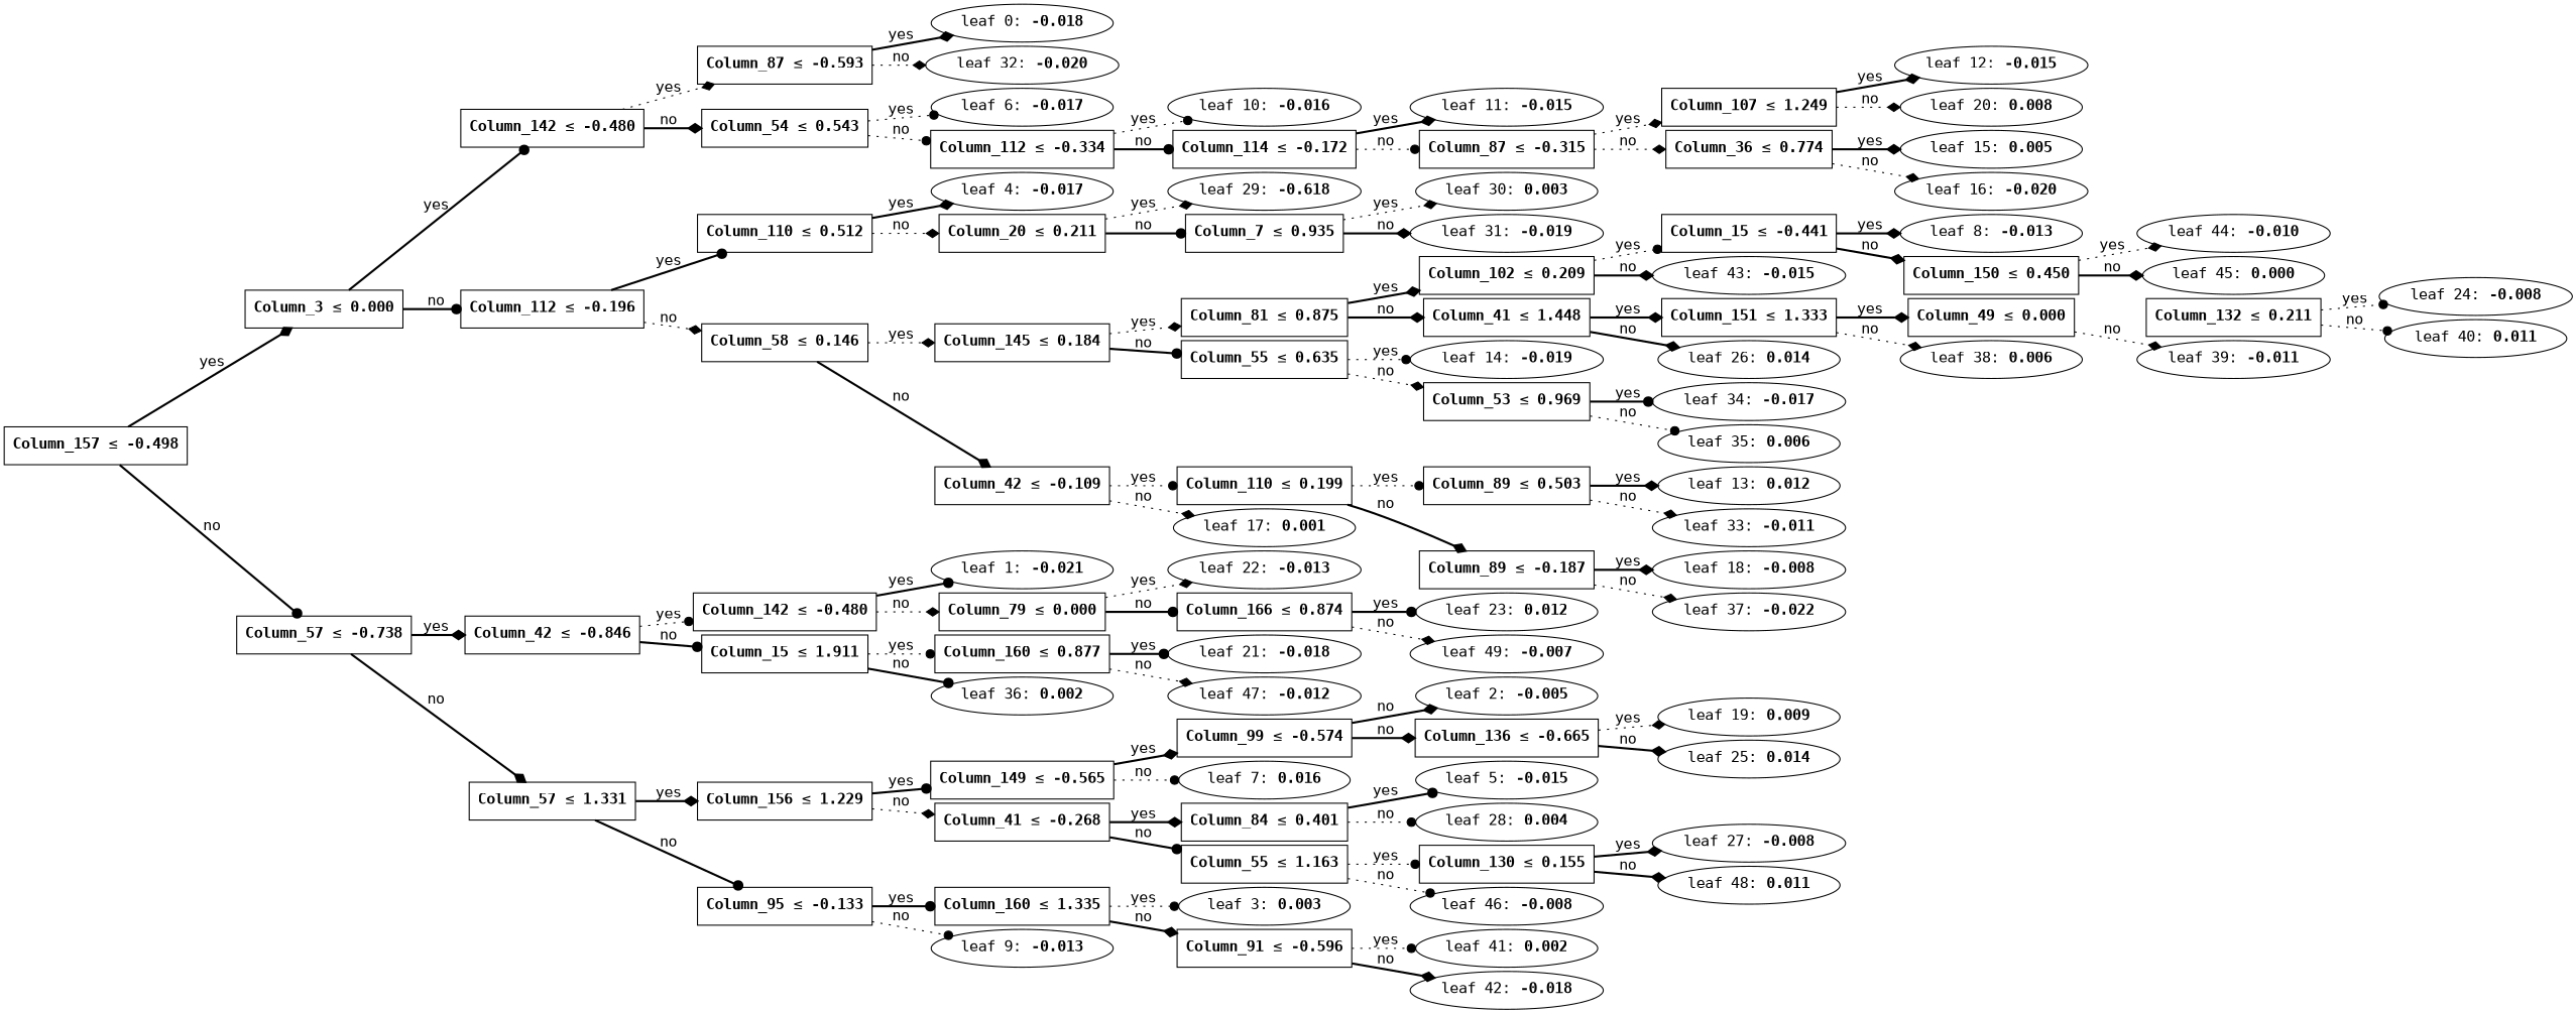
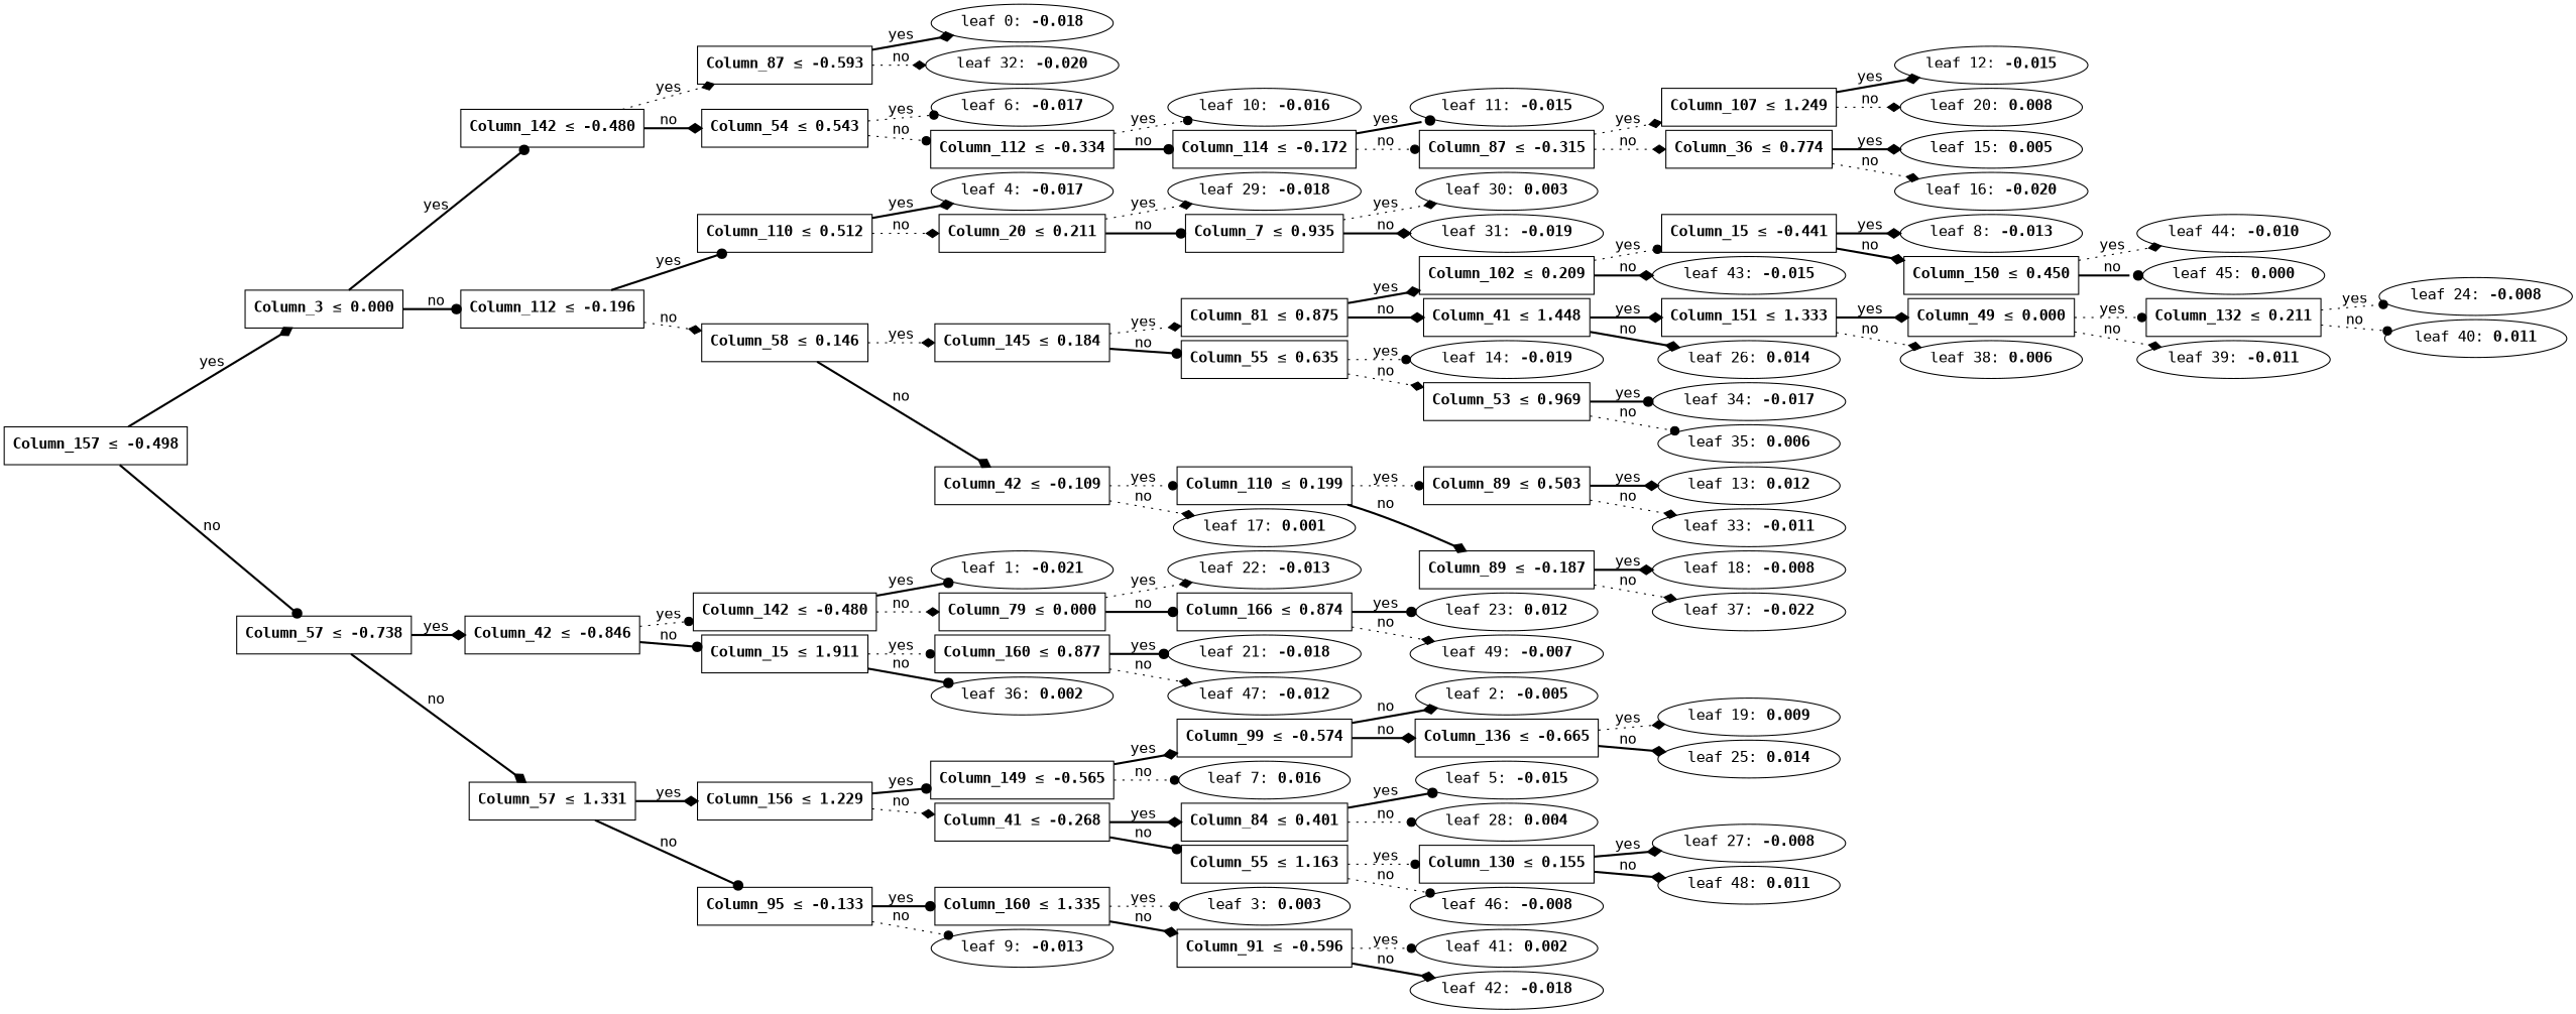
  digraph {
    fontname="DejaVu Sans Mono"
    nodesep=0.05
    rankdir=LR
    ranksep=0.3
    node [fontname="DejaVu Sans Mono"]
    edge [arrowhead=diamond fontname="DejaVu Sans Mono" style=bold]
    n1 [fillcolor=white label=<<B>Column_157</B> &#8804; <B>-0.498</B>> shape=rectangle]
    n2 [fillcolor=white label=<<B>Column_3</B> &#8804; <B>0.000</B>> shape=rectangle]
    n3 [fillcolor=white label=<<B>Column_57</B> &#8804; <B>-0.738</B>> shape=rectangle]
    n4 [fillcolor=white label=<<B>Column_142</B> &#8804; <B>-0.480</B>> shape=rectangle]
    n5 [fillcolor=white label=<<B>Column_112</B> &#8804; <B>-0.196</B>> shape=rectangle]
    n6 [fillcolor=white label=<<B>Column_42</B> &#8804; <B>-0.846</B>> shape=rectangle]
    n7 [fillcolor=white label=<<B>Column_57</B> &#8804; <B>1.331</B>> shape=rectangle]
    n8 [fillcolor=white label=<<B>Column_87</B> &#8804; <B>-0.593</B>> shape=rectangle]
    n9 [fillcolor=white label=<<B>Column_54</B> &#8804; <B>0.543</B>> shape=rectangle]
    n10 [fillcolor=white label=<<B>Column_110</B> &#8804; <B>0.512</B>> shape=rectangle]
    n11 [fillcolor=white label=<<B>Column_58</B> &#8804; <B>0.146</B>> shape=rectangle]
    n12 [label=<leaf 0: <B>-0.018</B>>]
    n13 [label=<leaf 32: <B>-0.020</B>>]
    n14 [label=<leaf 6: <B>-0.017</B>>]
    n15 [fillcolor=white label=<<B>Column_112</B> &#8804; <B>-0.334</B>> shape=rectangle]
    n16 [label=<leaf 10: <B>-0.016</B>>]
    n17 [fillcolor=white label=<<B>Column_114</B> &#8804; <B>-0.172</B>> shape=rectangle]
    n18 [label=<leaf 11: <B>-0.015</B>>]
    n19 [fillcolor=white label=<<B>Column_87</B> &#8804; <B>-0.315</B>> shape=rectangle]
    n20 [fillcolor=white label=<<B>Column_107</B> &#8804; <B>1.249</B>> shape=rectangle]
    n21 [fillcolor=white label=<<B>Column_36</B> &#8804; <B>0.774</B>> shape=rectangle]
    n22 [label=<leaf 12: <B>-0.015</B>>]
    n23 [label=<leaf 20: <B>0.008</B>>]
    n24 [label=<leaf 15: <B>0.005</B>>]
    n25 [label=<leaf 16: <B>-0.020</B>>]
    n26 [label=<leaf 4: <B>-0.017</B>>]
    n27 [fillcolor=white label=<<B>Column_20</B> &#8804; <B>0.211</B>> shape=rectangle]
    n28 [fillcolor=white label=<<B>Column_145</B> &#8804; <B>0.184</B>> shape=rectangle]
    n29 [fillcolor=white label=<<B>Column_42</B> &#8804; <B>-0.109</B>> shape=rectangle]
-   n30 [label=<leaf 29: <B>-0.618</B>>]
+   n30 [label=<leaf 29: <B>-0.018</B>>]
    n31 [fillcolor=white label=<<B>Column_7</B> &#8804; <B>0.935</B>> shape=rectangle]
    n32 [label=<leaf 30: <B>0.003</B>>]
    n33 [label=<leaf 31: <B>-0.019</B>>]
    n34 [fillcolor=white label=<<B>Column_81</B> &#8804; <B>0.875</B>> shape=rectangle]
    n35 [fillcolor=white label=<<B>Column_55</B> &#8804; <B>0.635</B>> shape=rectangle]
    n36 [fillcolor=white label=<<B>Column_110</B> &#8804; <B>0.199</B>> shape=rectangle]
    n37 [label=<leaf 17: <B>0.001</B>>]
    n38 [fillcolor=white label=<<B>Column_102</B> &#8804; <B>0.209</B>> shape=rectangle]
    n39 [fillcolor=white label=<<B>Column_41</B> &#8804; <B>1.448</B>> shape=rectangle]
    n40 [label=<leaf 14: <B>-0.019</B>>]
    n41 [fillcolor=white label=<<B>Column_53</B> &#8804; <B>0.969</B>> shape=rectangle]
    n42 [fillcolor=white label=<<B>Column_15</B> &#8804; <B>-0.441</B>> shape=rectangle]
    n43 [label=<leaf 43: <B>-0.015</B>>]
    n44 [fillcolor=white label=<<B>Column_151</B> &#8804; <B>1.333</B>> shape=rectangle]
    n45 [label=<leaf 26: <B>0.014</B>>]
    n46 [label=<leaf 8: <B>-0.013</B>>]
    n47 [fillcolor=white label=<<B>Column_150</B> &#8804; <B>0.450</B>> shape=rectangle]
    n48 [label=<leaf 44: <B>-0.010</B>>]
    n49 [label=<leaf 45: <B>0.000</B>>]
    n50 [fillcolor=white label=<<B>Column_49</B> &#8804; <B>0.000</B>> shape=rectangle]
    n51 [label=<leaf 38: <B>0.006</B>>]
    n52 [fillcolor=white label=<<B>Column_132</B> &#8804; <B>0.211</B>> shape=rectangle]
    n53 [label=<leaf 39: <B>-0.011</B>>]
    n54 [label=<leaf 24: <B>-0.008</B>>]
    n55 [label=<leaf 40: <B>0.011</B>>]
    n56 [label=<leaf 34: <B>-0.017</B>>]
    n57 [label=<leaf 35: <B>0.006</B>>]
    n58 [fillcolor=white label=<<B>Column_89</B> &#8804; <B>0.503</B>> shape=rectangle]
    n59 [fillcolor=white label=<<B>Column_89</B> &#8804; <B>-0.187</B>> shape=rectangle]
    n60 [label=<leaf 13: <B>0.012</B>>]
    n61 [label=<leaf 33: <B>-0.011</B>>]
    n62 [label=<leaf 18: <B>-0.008</B>>]
    n63 [label=<leaf 37: <B>-0.022</B>>]
    n64 [fillcolor=white label=<<B>Column_142</B> &#8804; <B>-0.480</B>> shape=rectangle]
    n65 [fillcolor=white label=<<B>Column_15</B> &#8804; <B>1.911</B>> shape=rectangle]
    n66 [fillcolor=white label=<<B>Column_156</B> &#8804; <B>1.229</B>> shape=rectangle]
    n67 [fillcolor=white label=<<B>Column_95</B> &#8804; <B>-0.133</B>> shape=rectangle]
    n68 [label=<leaf 1: <B>-0.021</B>>]
    n69 [fillcolor=white label=<<B>Column_79</B> &#8804; <B>0.000</B>> shape=rectangle]
    n70 [fillcolor=white label=<<B>Column_160</B> &#8804; <B>0.877</B>> shape=rectangle]
    n71 [label=<leaf 36: <B>0.002</B>>]
    n72 [label=<leaf 22: <B>-0.013</B>>]
    n73 [fillcolor=white label=<<B>Column_166</B> &#8804; <B>0.874</B>> shape=rectangle]
    n74 [label=<leaf 23: <B>0.012</B>>]
    n75 [label=<leaf 49: <B>-0.007</B>>]
    n76 [label=<leaf 21: <B>-0.018</B>>]
    n77 [label=<leaf 47: <B>-0.012</B>>]
    n78 [fillcolor=white label=<<B>Column_149</B> &#8804; <B>-0.565</B>> shape=rectangle]
    n79 [fillcolor=white label=<<B>Column_41</B> &#8804; <B>-0.268</B>> shape=rectangle]
    n80 [fillcolor=white label=<<B>Column_160</B> &#8804; <B>1.335</B>> shape=rectangle]
    n81 [label=<leaf 9: <B>-0.013</B>>]
    n82 [fillcolor=white label=<<B>Column_99</B> &#8804; <B>-0.574</B>> shape=rectangle]
    n83 [label=<leaf 7: <B>0.016</B>>]
    n84 [fillcolor=white label=<<B>Column_84</B> &#8804; <B>0.401</B>> shape=rectangle]
    n85 [fillcolor=white label=<<B>Column_55</B> &#8804; <B>1.163</B>> shape=rectangle]
    n86 [label=<leaf 2: <B>-0.005</B>>]
    n87 [fillcolor=white label=<<B>Column_136</B> &#8804; <B>-0.665</B>> shape=rectangle]
    n88 [label=<leaf 19: <B>0.009</B>>]
    n89 [label=<leaf 25: <B>0.014</B>>]
    n90 [label=<leaf 5: <B>-0.015</B>>]
    n91 [label=<leaf 28: <B>0.004</B>>]
    n92 [fillcolor=white label=<<B>Column_130</B> &#8804; <B>0.155</B>> shape=rectangle]
    n93 [label=<leaf 46: <B>-0.008</B>>]
    n94 [label=<leaf 27: <B>-0.008</B>>]
    n95 [label=<leaf 48: <B>0.011</B>>]
    n96 [label=<leaf 3: <B>0.003</B>>]
    n97 [fillcolor=white label=<<B>Column_91</B> &#8804; <B>-0.596</B>> shape=rectangle]
    n98 [label=<leaf 41: <B>0.002</B>>]
    n99 [label=<leaf 42: <B>-0.018</B>>]
    n1 -> n2 [label=yes]
    n1 -> n3 [arrowhead=dot label=no]
    n2 -> n4 [arrowhead=dot label=yes]
    n2 -> n5 [arrowhead=dot label=no]
    n3 -> n6 [label=yes]
    n3 -> n7 [label=no]
    n4 -> n8 [label=yes style=dotted]
    n4 -> n9 [label=no]
    n5 -> n10 [arrowhead=dot label=yes]
    n5 -> n11 [label=no style=dotted]
    n6 -> n64 [arrowhead=dot label=yes style=dotted]
    n6 -> n65 [arrowhead=dot label=no]
    n7 -> n66 [label=yes]
    n7 -> n67 [arrowhead=dot label=no]
    n8 -> n12 [label=yes]
    n8 -> n13 [label=no style=dotted]
    n9 -> n14 [arrowhead=dot label=yes style=dotted]
    n9 -> n15 [arrowhead=dot label=no style=dotted]
    n10 -> n26 [label=yes]
    n10 -> n27 [label=no style=dotted]
    n11 -> n28 [label=yes style=dotted]
    n11 -> n29 [label=no]
    n15 -> n16 [arrowhead=dot label=yes style=dotted]
    n15 -> n17 [arrowhead=dot label=no]
-   n17 -> n18 [label=yes]
+   n17 -> n18 [arrowhead=dot label=yes]
    n17 -> n19 [arrowhead=dot label=no style=dotted]
    n19 -> n20 [label=yes style=dotted]
    n19 -> n21 [label=no style=dotted]
    n20 -> n22 [label=yes]
    n20 -> n23 [label=no style=dotted]
    n21 -> n24 [label=yes]
    n21 -> n25 [label=no style=dotted]
    n27 -> n30 [label=yes style=dotted]
    n27 -> n31 [arrowhead=dot label=no]
    n28 -> n34 [label=yes style=dotted]
    n28 -> n35 [arrowhead=dot label=no]
    n29 -> n36 [arrowhead=dot label=yes style=dotted]
    n29 -> n37 [label=no style=dotted]
    n31 -> n32 [label=yes style=dotted]
    n31 -> n33 [label=no]
    n34 -> n38 [label=yes]
    n34 -> n39 [label=no]
    n35 -> n40 [arrowhead=dot label=yes style=dotted]
    n35 -> n41 [label=no style=dotted]
    n36 -> n58 [arrowhead=dot label=yes style=dotted]
    n36 -> n59 [label=no]
    n38 -> n42 [arrowhead=dot label=yes style=dotted]
    n38 -> n43 [label=no]
    n39 -> n44 [label=yes]
    n39 -> n45 [label=no]
    n41 -> n56 [arrowhead=dot label=yes]
    n41 -> n57 [arrowhead=dot label=no style=dotted]
    n42 -> n46 [label=yes]
    n42 -> n47 [label=no]
    n44 -> n50 [label=yes]
    n44 -> n51 [label=no style=dotted]
    n47 -> n48 [label=yes style=dotted]
-   n47 -> n49 [label=no]
+   n47 -> n49 [arrowhead=dot label=no]
+   n50 -> n52 [arrowhead=dot label=yes style=dotted]
    n50 -> n53 [label=no style=dotted]
    n52 -> n54 [arrowhead=dot label=yes style=dotted]
    n52 -> n55 [arrowhead=dot label=no style=dotted]
    n58 -> n60 [label=yes]
    n58 -> n61 [label=no style=dotted]
    n59 -> n62 [label=yes]
    n59 -> n63 [label=no style=dotted]
    n64 -> n68 [arrowhead=dot label=yes]
    n64 -> n69 [label=no style=dotted]
    n65 -> n70 [arrowhead=dot label=yes style=dotted]
    n65 -> n71 [arrowhead=dot label=no]
    n66 -> n78 [arrowhead=dot label=yes]
    n66 -> n79 [label=no style=dotted]
    n67 -> n80 [arrowhead=dot label=yes]
    n67 -> n81 [arrowhead=dot label=no style=dotted]
    n69 -> n72 [label=yes style=dotted]
    n69 -> n73 [arrowhead=dot label=no]
    n70 -> n76 [arrowhead=dot label=yes]
    n70 -> n77 [label=no style=dotted]
    n73 -> n74 [arrowhead=dot label=yes]
    n73 -> n75 [label=no style=dotted]
    n78 -> n82 [label=yes]
    n78 -> n83 [arrowhead=dot label=no style=dotted]
    n79 -> n84 [label=yes]
    n79 -> n85 [arrowhead=dot label=no]
    n80 -> n96 [arrowhead=dot label=yes style=dotted]
    n80 -> n97 [label=no]
    n82 -> n86 [label=no]
    n82 -> n87 [label=no]
    n84 -> n90 [arrowhead=dot label=yes]
    n84 -> n91 [arrowhead=dot label=no style=dotted]
    n85 -> n92 [arrowhead=dot label=yes style=dotted]
    n85 -> n93 [arrowhead=dot label=no style=dotted]
    n87 -> n88 [label=yes style=dotted]
    n87 -> n89 [label=no]
    n92 -> n94 [label=yes]
    n92 -> n95 [label=no]
    n97 -> n98 [arrowhead=dot label=yes style=dotted]
    n97 -> n99 [label=no]
  }
